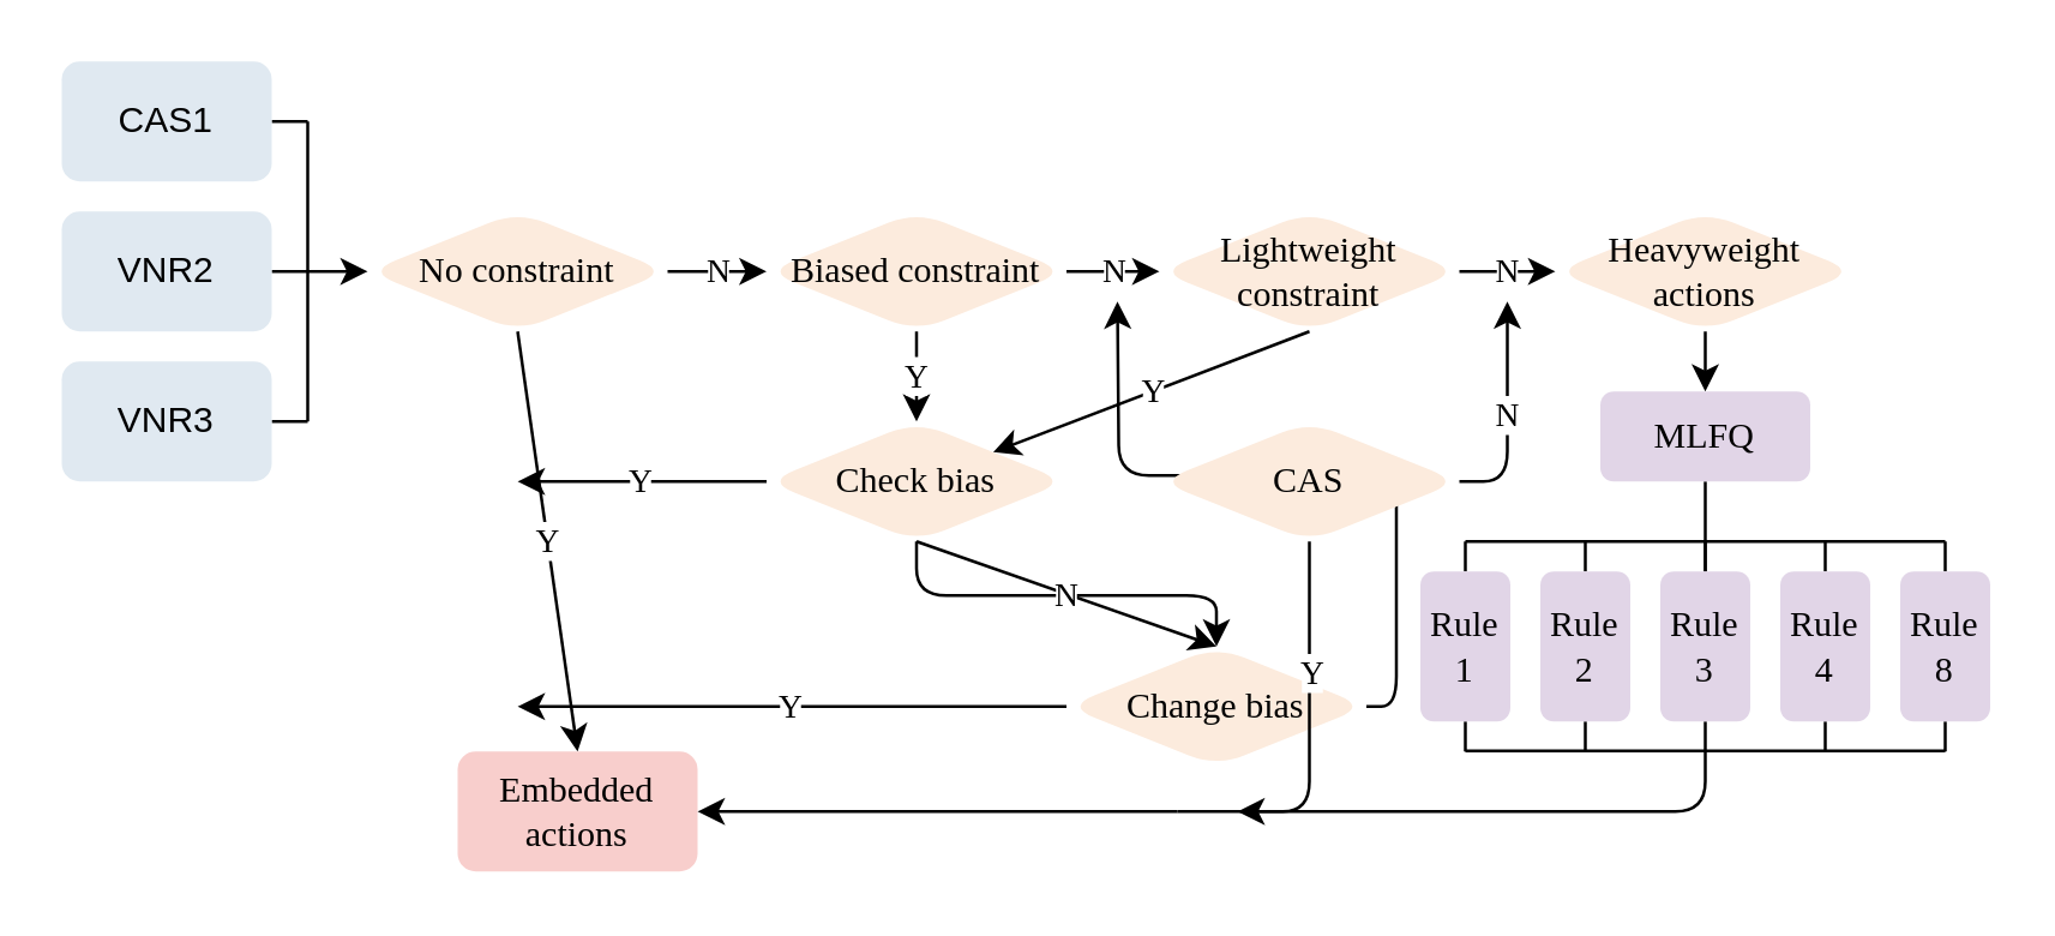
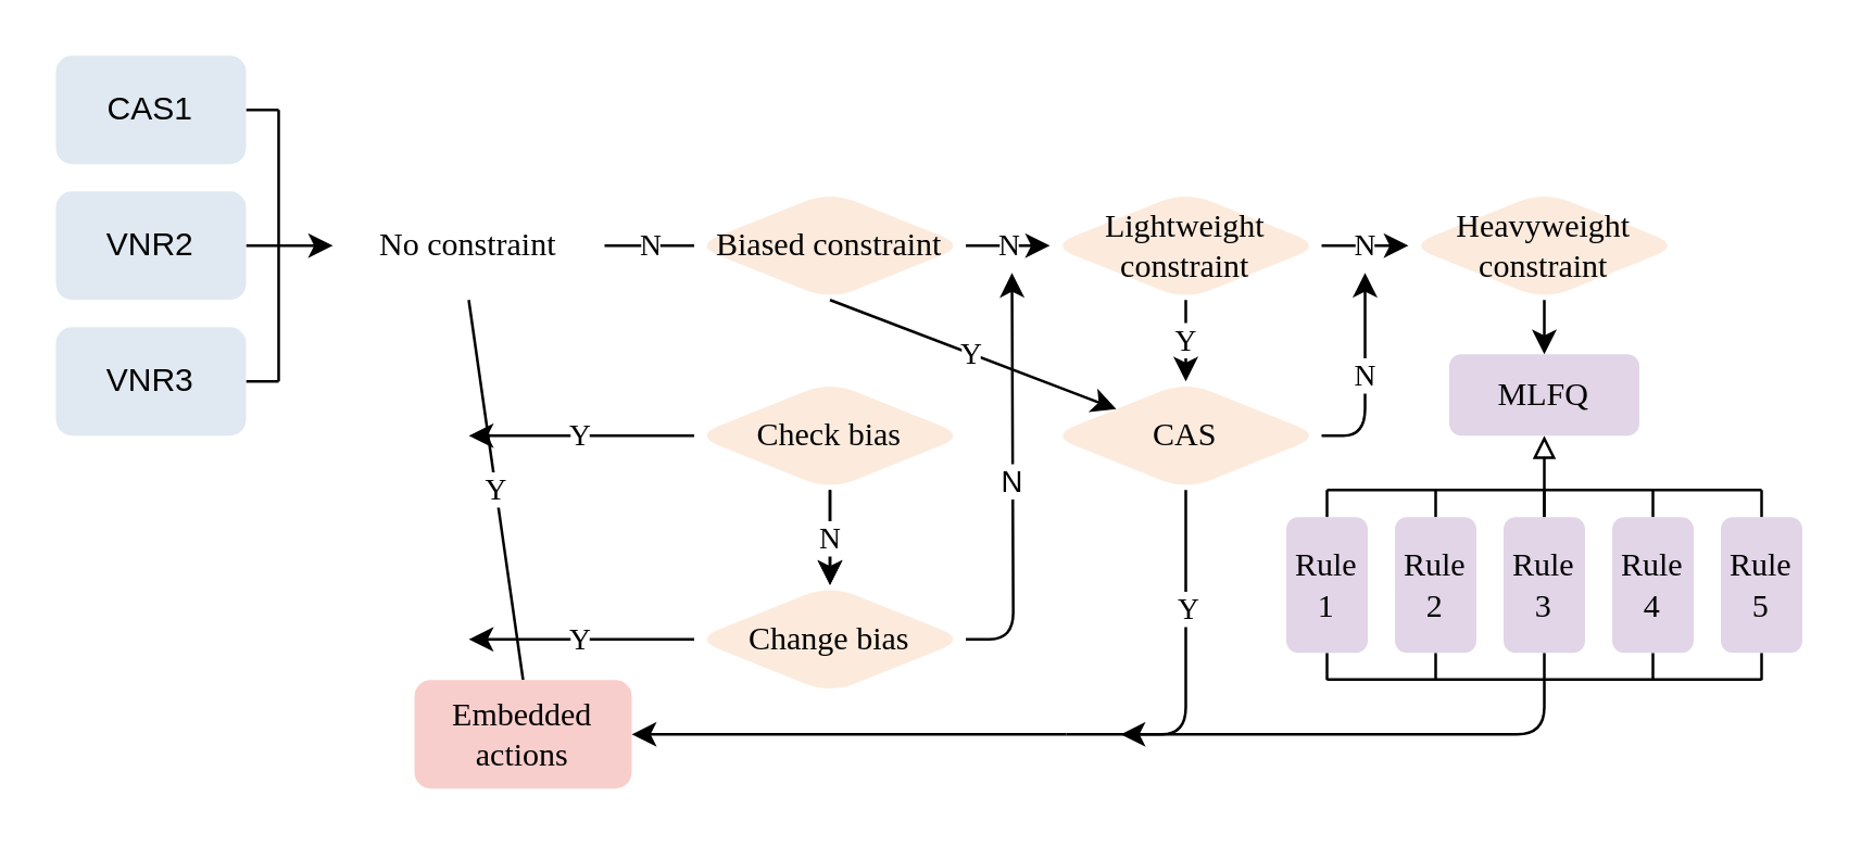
  <mxCell id="0" />
  <mxCell id="1" parent="0" />
  <mxCell id="2" style="edgeStyle=none;html=1;exitX=1;exitY=0.5;exitDx=0;exitDy=0;endArrow=none;endFill=0;" parent="1" source="3" edge="1"><mxGeometry relative="1" as="geometry"><mxPoint x="102" y="40" as="targetPoint" /></mxGeometry></mxCell>
  <mxCell id="3" value="CAS1" style="rounded=1;whiteSpace=wrap;html=1;fillColor=#E0E9F1;strokeColor=none;" parent="1" vertex="1"><mxGeometry width="70" height="40" as="geometry" x="20" y="20" /></mxCell>
- <mxCell id="4" value="N" style="edgeStyle=none;html=1;exitX=1;exitY=0.5;exitDx=0;exitDy=0;entryX=0;entryY=0.5;entryDx=0;entryDy=0;fontFamily=Bahnschrift;endArrow=classic;endFill=1;" parent="1" source="6" target="15" edge="1"><mxGeometry relative="1" as="geometry" /></mxCell>
- <mxCell id="5" value="Y" style="edgeStyle=none;html=1;exitX=0.5;exitY=1;exitDx=0;exitDy=0;entryX=0.5;entryY=0;entryDx=0;entryDy=0;fontFamily=Bahnschrift;endArrow=classic;endFill=1;" parent="1" source="6" target="21" edge="1"><mxGeometry relative="1" as="geometry" /></mxCell>
- <mxCell id="6" value="No constraint" style="rhombus;whiteSpace=wrap;html=1;rounded=1;fontFamily=Bahnschrift;fillColor=#FCEBDD;strokeColor=none;" parent="1" vertex="1"><mxGeometry x="122" y="70" width="100" height="40" as="geometry" /></mxCell>
+ <mxCell id="4" value="N" style="edgeStyle=none;html=1;exitX=1;exitY=0.5;exitDx=0;exitDy=0;entryX=0;entryY=0.5;entryDx=0;entryDy=0;fontFamily=Bahnschrift;endArrow=none;endFill=1;" parent="1" source="6" target="15" edge="1"><mxGeometry relative="1" as="geometry" /></mxCell>
+ <mxCell id="5" value="Y" style="edgeStyle=none;html=1;exitX=0.5;exitY=1;exitDx=0;exitDy=0;entryX=0.5;entryY=0;entryDx=0;entryDy=0;fontFamily=Bahnschrift;endArrow=none;endFill=1;" parent="1" source="6" target="21" edge="1"><mxGeometry relative="1" as="geometry" /></mxCell>
+ <mxCell id="6" value="No constraint" style="rhombus;whiteSpace=wrap;html=1;rounded=1;fontFamily=Bahnschrift;fillColor=#ffffff;strokeColor=none;" parent="1" vertex="1"><mxGeometry x="122" y="70" width="100" height="40" as="geometry" /></mxCell>
  <mxCell id="7" style="edgeStyle=none;html=1;exitX=1;exitY=0.5;exitDx=0;exitDy=0;endArrow=none;endFill=0;" parent="1" source="8" edge="1"><mxGeometry relative="1" as="geometry"><mxPoint x="102" y="90" as="targetPoint" /></mxGeometry></mxCell>
  <mxCell id="8" value="VNR2" style="rounded=1;whiteSpace=wrap;html=1;fillColor=#E0E9F1;strokeColor=none;" parent="1" vertex="1"><mxGeometry y="70" width="70" height="40" as="geometry" x="20" /></mxCell>
  <mxCell id="9" style="edgeStyle=none;html=1;exitX=1;exitY=0.5;exitDx=0;exitDy=0;endArrow=none;endFill=0;" parent="1" source="10" edge="1"><mxGeometry relative="1" as="geometry"><mxPoint x="102" y="140" as="targetPoint" /></mxGeometry></mxCell>
  <mxCell id="10" value="VNR3" style="rounded=1;whiteSpace=wrap;html=1;fillColor=#E0E9F1;strokeColor=none;" parent="1" vertex="1"><mxGeometry y="120" width="70" height="40" as="geometry" x="20" /></mxCell>
  <mxCell id="11" value="" style="endArrow=none;html=1;" parent="1" edge="1"><mxGeometry width="50" height="50" relative="1" as="geometry"><mxPoint x="102" y="140" as="sourcePoint" /><mxPoint x="102" y="40" as="targetPoint" /></mxGeometry></mxCell>
  <mxCell id="12" value="" style="endArrow=classic;html=1;entryX=0;entryY=0.5;entryDx=0;entryDy=0;endFill=1;" parent="1" target="6" edge="1"><mxGeometry width="50" height="50" relative="1" as="geometry"><mxPoint x="102" y="90" as="sourcePoint" /><mxPoint x="202" y="30" as="targetPoint" /></mxGeometry></mxCell>
- <mxCell id="13" value="Y" style="edgeStyle=none;html=1;exitX=0.5;exitY=1;exitDx=0;exitDy=0;entryX=0.5;entryY=0;entryDx=0;entryDy=0;fontFamily=Bahnschrift;endArrow=classic;endFill=1;" parent="1" source="15" target="25" edge="1"><mxGeometry relative="1" as="geometry" /></mxCell>
+ <mxCell id="13" value="Y" style="edgeStyle=none;html=1;exitX=0.5;exitY=1;exitDx=0;exitDy=0;fontFamily=Bahnschrift;endArrow=classic;endFill=1;" parent="1" source="15" target="32" edge="1"><mxGeometry relative="1" as="geometry" /></mxCell>
  <mxCell id="14" value="N" style="edgeStyle=elbowEdgeStyle;html=1;exitX=1;exitY=0.5;exitDx=0;exitDy=0;entryX=0;entryY=0.5;entryDx=0;entryDy=0;fontFamily=Bahnschrift;endArrow=classic;endFill=1;" parent="1" source="15" target="18" edge="1"><mxGeometry relative="1" as="geometry" /></mxCell>
  <mxCell id="15" value="Biased constraint" style="rhombus;whiteSpace=wrap;html=1;rounded=1;fontFamily=Bahnschrift;fillColor=#FCEBDD;strokeColor=none;" parent="1" vertex="1"><mxGeometry x="255" y="70" width="100" height="40" as="geometry" /></mxCell>
  <mxCell id="16" value="N" style="edgeStyle=none;html=1;exitX=1;exitY=0.5;exitDx=0;exitDy=0;entryX=0;entryY=0.5;entryDx=0;entryDy=0;fontFamily=Bahnschrift;endArrow=classic;endFill=1;" parent="1" source="18" target="20" edge="1"><mxGeometry relative="1" as="geometry" /></mxCell>
- <mxCell id="17" value="Y" style="edgeStyle=none;html=1;exitX=0.5;exitY=1;exitDx=0;exitDy=0;fontFamily=Bahnschrift;endArrow=classic;endFill=1;" parent="1" source="18" target="25" edge="1"><mxGeometry relative="1" as="geometry" /></mxCell>
+ <mxCell id="17" value="Y" style="edgeStyle=none;html=1;exitX=0.5;exitY=1;exitDx=0;exitDy=0;entryX=0.5;entryY=0;entryDx=0;entryDy=0;fontFamily=Bahnschrift;endArrow=classic;endFill=1;" parent="1" source="18" target="32" edge="1"><mxGeometry relative="1" as="geometry" /></mxCell>
  <mxCell id="18" value="Lightweight constraint" style="rhombus;whiteSpace=wrap;html=1;rounded=1;fontFamily=Bahnschrift;fillColor=#FCEBDD;strokeColor=none;" parent="1" vertex="1"><mxGeometry x="386" y="70" width="100" height="40" as="geometry" /></mxCell>
  <mxCell id="19" style="edgeStyle=elbowEdgeStyle;html=1;exitX=0.5;exitY=1;exitDx=0;exitDy=0;entryX=0.5;entryY=0;entryDx=0;entryDy=0;fontFamily=Bahnschrift;endArrow=classic;endFill=1;" parent="1" source="20" edge="1"><mxGeometry relative="1" as="geometry"><mxPoint x="568" y="130" as="targetPoint" /></mxGeometry></mxCell>
- <mxCell id="20" value="Heavyweight actions" style="rhombus;whiteSpace=wrap;html=1;rounded=1;fontFamily=Bahnschrift;fillColor=#FCEBDD;strokeColor=none;" parent="1" vertex="1"><mxGeometry x="518" y="70" width="100" height="40" as="geometry" /></mxCell>
+ <mxCell id="20" value="Heavyweight constraint" style="rhombus;whiteSpace=wrap;html=1;rounded=1;fontFamily=Bahnschrift;fillColor=#FCEBDD;strokeColor=none;" parent="1" vertex="1"><mxGeometry x="518" y="70" width="100" height="40" as="geometry" /></mxCell>
  <mxCell id="21" value="Embedded actions" style="rounded=1;whiteSpace=wrap;html=1;fontFamily=Bahnschrift;fillColor=#F8CECC;strokeColor=none;" parent="1" vertex="1"><mxGeometry x="152" y="250" width="80" height="40" as="geometry" /></mxCell>
  <mxCell id="22" style="edgeStyle=none;html=1;exitX=0.5;exitY=1;exitDx=0;exitDy=0;entryX=0.5;entryY=0;entryDx=0;entryDy=0;fontFamily=Bahnschrift;endArrow=classic;endFill=1;" parent="1" source="25" target="28" edge="1"><mxGeometry relative="1" as="geometry" /></mxCell>
  <mxCell id="23" value="Y" style="edgeStyle=none;html=1;exitX=0;exitY=0.5;exitDx=0;exitDy=0;fontFamily=Bahnschrift;endArrow=classic;endFill=1;" parent="1" source="25" edge="1"><mxGeometry relative="1" as="geometry"><mxPoint x="172" y="160" as="targetPoint" /></mxGeometry></mxCell>
  <mxCell id="24" value="N" style="edgeStyle=elbowEdgeStyle;html=1;fontFamily=Bahnschrift;endArrow=classic;endFill=1;" parent="1" source="25" target="28" edge="1"><mxGeometry relative="1" as="geometry" /></mxCell>
  <mxCell id="25" value="Check bias" style="rhombus;whiteSpace=wrap;html=1;rounded=1;fontFamily=Bahnschrift;fillColor=#FCEBDD;strokeColor=none;" parent="1" vertex="1"><mxGeometry x="255" y="140" width="100" height="40" as="geometry" /></mxCell>
  <mxCell id="26" value="Y" style="edgeStyle=none;html=1;exitX=0;exitY=0.5;exitDx=0;exitDy=0;fontFamily=Bahnschrift;endArrow=classic;endFill=1;" parent="1" source="28" edge="1"><mxGeometry relative="1" as="geometry"><mxPoint x="172" y="235" as="targetPoint" /></mxGeometry></mxCell>
  <mxCell id="27" value="N" style="edgeStyle=orthogonalEdgeStyle;html=1;exitX=1;exitY=0.5;exitDx=0;exitDy=0;" parent="1" source="28" edge="1"><mxGeometry relative="1" as="geometry"><mxPoint x="372" y="100" as="targetPoint" /></mxGeometry></mxCell>
- <mxCell id="28" value="Change bias" style="rhombus;whiteSpace=wrap;html=1;rounded=1;fontFamily=Bahnschrift;fillColor=#FCEBDD;strokeColor=none;" parent="1" vertex="1"><mxGeometry x="355" y="215" width="100" height="40" as="geometry" /></mxCell>
+ <mxCell id="28" value="Change bias" style="rhombus;whiteSpace=wrap;html=1;rounded=1;fontFamily=Bahnschrift;fillColor=#FCEBDD;strokeColor=none;" parent="1" vertex="1"><mxGeometry x="255" y="215" width="100" height="40" as="geometry" /></mxCell>
  <mxCell id="29" value="N" style="edgeStyle=elbowEdgeStyle;html=1;exitX=1;exitY=0.5;exitDx=0;exitDy=0;fontFamily=Bahnschrift;endArrow=classic;endFill=1;" parent="1" source="32" edge="1"><mxGeometry relative="1" as="geometry"><mxPoint x="502" y="100" as="targetPoint" /><Array as="points"><mxPoint x="502" y="120" /><mxPoint x="522" y="120" /><mxPoint x="552" y="120" /></Array></mxGeometry></mxCell>
  <mxCell id="30" style="edgeStyle=elbowEdgeStyle;html=1;exitX=0.5;exitY=1;exitDx=0;exitDy=0;fontFamily=Bahnschrift;endArrow=classic;endFill=1;" parent="1" source="32" edge="1"><mxGeometry relative="1" as="geometry"><mxPoint x="412" y="270" as="targetPoint" /><Array as="points"><mxPoint x="436" y="230" /></Array></mxGeometry></mxCell>
  <mxCell id="31" value="Y" style="edgeLabel;html=1;align=center;verticalAlign=middle;resizable=0;points=[];fontFamily=Bahnschrift;" parent="30" vertex="1" connectable="0"><mxGeometry x="-0.25" relative="1" as="geometry"><mxPoint as="offset" /></mxGeometry></mxCell>
  <mxCell id="32" value="CAS" style="rhombus;whiteSpace=wrap;html=1;rounded=1;fontFamily=Bahnschrift;fillColor=#FCEBDD;strokeColor=none;" parent="1" vertex="1"><mxGeometry x="386" y="140" width="100" height="40" as="geometry" /></mxCell>
  <mxCell id="33" style="edgeStyle=elbowEdgeStyle;html=1;exitX=0.5;exitY=0;exitDx=0;exitDy=0;fontFamily=Bahnschrift;endArrow=none;endFill=0;" parent="1" source="35" edge="1"><mxGeometry relative="1" as="geometry"><mxPoint x="488" y="180" as="targetPoint" /></mxGeometry></mxCell>
  <mxCell id="34" style="edgeStyle=elbowEdgeStyle;html=1;exitX=0.5;exitY=1;exitDx=0;exitDy=0;fontFamily=Bahnschrift;endArrow=none;endFill=0;" parent="1" source="35" edge="1"><mxGeometry relative="1" as="geometry"><mxPoint x="488" y="250" as="targetPoint" /></mxGeometry></mxCell>
  <mxCell id="35" value="Rule&lt;br&gt;1" style="rounded=1;whiteSpace=wrap;html=1;fontFamily=Bahnschrift;fillColor=#E1D5E7;strokeColor=none;" parent="1" vertex="1"><mxGeometry x="473" y="190" width="30" height="50" as="geometry" /></mxCell>
  <mxCell id="36" style="edgeStyle=elbowEdgeStyle;html=1;exitX=0.5;exitY=0;exitDx=0;exitDy=0;fontFamily=Bahnschrift;endArrow=none;endFill=0;" parent="1" source="38" edge="1"><mxGeometry relative="1" as="geometry"><mxPoint x="528" y="180" as="targetPoint" /></mxGeometry></mxCell>
  <mxCell id="37" style="edgeStyle=elbowEdgeStyle;html=1;exitX=0.5;exitY=1;exitDx=0;exitDy=0;fontFamily=Bahnschrift;endArrow=none;endFill=0;" parent="1" source="38" edge="1"><mxGeometry relative="1" as="geometry"><mxPoint x="528" y="250" as="targetPoint" /></mxGeometry></mxCell>
  <mxCell id="38" value="Rule&lt;br&gt;2" style="rounded=1;whiteSpace=wrap;html=1;fontFamily=Bahnschrift;fillColor=#E1D5E7;strokeColor=none;" parent="1" vertex="1"><mxGeometry x="513" y="190" width="30" height="50" as="geometry" /></mxCell>
  <mxCell id="39" style="edgeStyle=elbowEdgeStyle;html=1;exitX=0.5;exitY=0;exitDx=0;exitDy=0;fontFamily=Bahnschrift;endArrow=none;endFill=0;" parent="1" source="42" edge="1"><mxGeometry relative="1" as="geometry"><mxPoint x="568" y="180" as="targetPoint" /></mxGeometry></mxCell>
- <mxCell id="40" style="edgeStyle=elbowEdgeStyle;html=1;exitX=0.5;exitY=0;exitDx=0;exitDy=0;entryX=0.5;entryY=1;entryDx=0;entryDy=0;fontFamily=Bahnschrift;endArrow=none;endFill=0;" parent="1" source="42" target="52" edge="1"><mxGeometry relative="1" as="geometry"><mxPoint x="568" y="170" as="targetPoint" /></mxGeometry></mxCell>
+ <mxCell id="40" style="edgeStyle=elbowEdgeStyle;html=1;exitX=0.5;exitY=0;exitDx=0;exitDy=0;entryX=0.5;entryY=1;entryDx=0;entryDy=0;fontFamily=Bahnschrift;endArrow=block;endFill=0;" parent="1" source="42" target="52" edge="1"><mxGeometry relative="1" as="geometry"><mxPoint x="568" y="170" as="targetPoint" /></mxGeometry></mxCell>
  <mxCell id="41" style="edgeStyle=elbowEdgeStyle;html=1;exitX=0.5;exitY=1;exitDx=0;exitDy=0;fontFamily=Bahnschrift;endArrow=none;endFill=0;" parent="1" source="42" edge="1"><mxGeometry relative="1" as="geometry"><mxPoint x="392" y="270" as="targetPoint" /><Array as="points"><mxPoint x="568" y="260" /></Array></mxGeometry></mxCell>
  <mxCell id="42" value="Rule&lt;br&gt;3" style="rounded=1;whiteSpace=wrap;html=1;fontFamily=Bahnschrift;fillColor=#E1D5E7;strokeColor=none;" parent="1" vertex="1"><mxGeometry x="553" y="190" width="30" height="50" as="geometry" /></mxCell>
  <mxCell id="43" style="edgeStyle=elbowEdgeStyle;html=1;exitX=0.5;exitY=0;exitDx=0;exitDy=0;fontFamily=Bahnschrift;endArrow=none;endFill=0;" parent="1" source="45" edge="1"><mxGeometry relative="1" as="geometry"><mxPoint x="608" y="180" as="targetPoint" /></mxGeometry></mxCell>
  <mxCell id="44" style="edgeStyle=elbowEdgeStyle;html=1;exitX=0.5;exitY=1;exitDx=0;exitDy=0;fontFamily=Bahnschrift;endArrow=none;endFill=0;" parent="1" source="45" edge="1"><mxGeometry relative="1" as="geometry"><mxPoint x="608" y="250" as="targetPoint" /></mxGeometry></mxCell>
  <mxCell id="45" value="Rule&lt;br&gt;4" style="rounded=1;whiteSpace=wrap;html=1;fontFamily=Bahnschrift;fillColor=#E1D5E7;strokeColor=none;" parent="1" vertex="1"><mxGeometry x="593" y="190" width="30" height="50" as="geometry" /></mxCell>
  <mxCell id="46" style="edgeStyle=elbowEdgeStyle;html=1;exitX=0.5;exitY=0;exitDx=0;exitDy=0;fontFamily=Bahnschrift;endArrow=none;endFill=0;" parent="1" source="48" edge="1"><mxGeometry relative="1" as="geometry"><mxPoint x="648" y="180" as="targetPoint" /></mxGeometry></mxCell>
  <mxCell id="47" style="edgeStyle=elbowEdgeStyle;html=1;exitX=0.5;exitY=1;exitDx=0;exitDy=0;fontFamily=Bahnschrift;endArrow=none;endFill=0;" parent="1" source="48" edge="1"><mxGeometry relative="1" as="geometry"><mxPoint x="648" y="250" as="targetPoint" /></mxGeometry></mxCell>
- <mxCell id="48" value="Rule&lt;br&gt;8" style="rounded=1;whiteSpace=wrap;html=1;fontFamily=Bahnschrift;fillColor=#E1D5E7;strokeColor=none;" parent="1" vertex="1"><mxGeometry x="633" y="190" width="30" height="50" as="geometry" /></mxCell>
+ <mxCell id="48" value="Rule&lt;br&gt;5" style="rounded=1;whiteSpace=wrap;html=1;fontFamily=Bahnschrift;fillColor=#E1D5E7;strokeColor=none;" parent="1" vertex="1"><mxGeometry x="633" y="190" width="30" height="50" as="geometry" /></mxCell>
  <mxCell id="49" value="" style="endArrow=none;html=1;fontFamily=Bahnschrift;" parent="1" edge="1"><mxGeometry width="50" height="50" relative="1" as="geometry"><mxPoint x="488" y="180" as="sourcePoint" /><mxPoint x="648" y="180" as="targetPoint" /></mxGeometry></mxCell>
  <mxCell id="50" value="" style="endArrow=none;html=1;fontFamily=Bahnschrift;" parent="1" edge="1"><mxGeometry width="50" height="50" relative="1" as="geometry"><mxPoint x="488" y="249.8" as="sourcePoint" /><mxPoint x="648" y="249.8" as="targetPoint" /></mxGeometry></mxCell>
  <mxCell id="51" value="" style="endArrow=classic;html=1;fontFamily=Bahnschrift;endFill=1;entryX=1;entryY=0.5;entryDx=0;entryDy=0;" parent="1" target="21" edge="1"><mxGeometry width="50" height="50" relative="1" as="geometry"><mxPoint x="392" y="270" as="sourcePoint" /><mxPoint x="355" y="245" as="targetPoint" /></mxGeometry></mxCell>
  <mxCell id="52" value="MLFQ" style="rounded=1;whiteSpace=wrap;html=1;strokeColor=none;fontFamily=Bahnschrift;fillColor=#E1D5E7;" parent="1" vertex="1"><mxGeometry x="533" y="130" width="70" height="30" as="geometry" /></mxCell>
